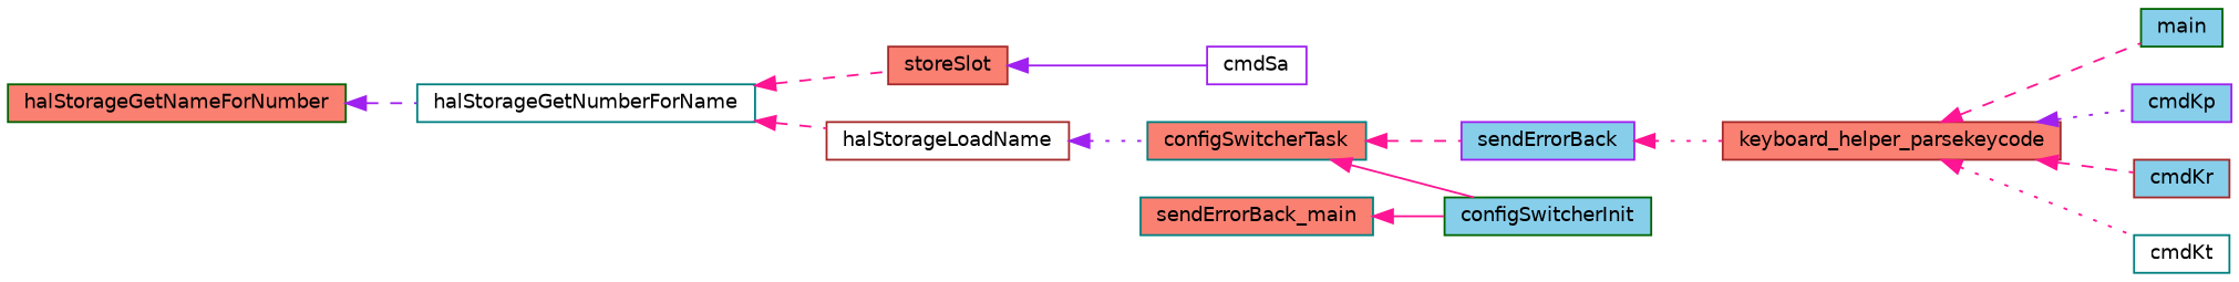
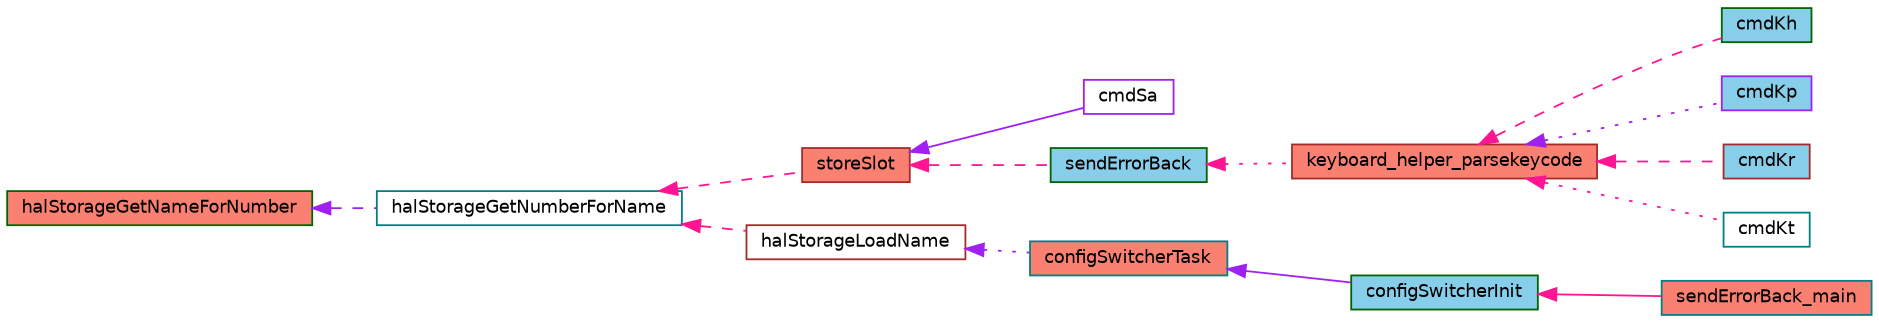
  digraph {
    rankdir=LR
    node [color=teal fillcolor=salmon fontname=Helvetica fontsize=10 shape=record style=filled]
    edge [color=deeppink dir=back fontname=Helvetica fontsize=10 labelfontname=Helvetica labelfontsize=10 style=dashed]
    n1 [color=darkgreen fontcolor=black height=0.2 label=halStorageGetNameForNumber width=0.4]
    n2 [fillcolor=white height=0.2 label=halStorageGetNumberForName width=0.4]
    n3 [color=brown height=0.2 label=storeSlot width=0.4]
    n4 [color=brown fillcolor=white height=0.2 label=halStorageLoadName width=0.4]
    n5 [color=purple fillcolor=white height=0.2 label=cmdSa width=0.4]
-   n6 [color=purple fillcolor=skyblue height=0.2 label=sendErrorBack width=0.4]
+   n6 [color=darkgreen fillcolor=skyblue height=0.2 label=sendErrorBack width=0.4]
    n7 [height=0.2 label=configSwitcherTask width=0.4]
    n8 [color=brown height=0.2 label=keyboard_helper_parsekeycode width=0.4]
-   n9 [color=darkgreen fillcolor=skyblue height=0.2 label=main width=0.4]
+   n9 [color=darkgreen fillcolor=skyblue height=0.2 label=cmdKh width=0.4]
    n10 [color=purple fillcolor=skyblue height=0.2 label=cmdKp width=0.4]
    n11 [color=brown fillcolor=skyblue height=0.2 label=cmdKr width=0.4]
    n12 [fillcolor=white height=0.2 label=cmdKt width=0.4]
    n13 [color=darkgreen fillcolor=skyblue height=0.2 label=configSwitcherInit width=0.4]
    n14 [height=0.2 label=sendErrorBack_main width=0.4]
    n1 -> n2 [color=purple]
    n2 -> n3
    n2 -> n4
    n3 -> n5 [color=purple style=solid]
-   n7 -> n6
+   n3 -> n6
    n4 -> n7 [color=purple style=dotted]
    n6 -> n8 [style=dotted]
-   n7 -> n13 [style=solid]
+   n7 -> n13 [color=purple style=solid]
    n8 -> n9
    n8 -> n10 [color=purple style=dotted]
    n8 -> n11
    n8 -> n12 [style=dotted]
-   n14 -> n13 [style=solid]
+   n13 -> n14 [style=solid]
  }
